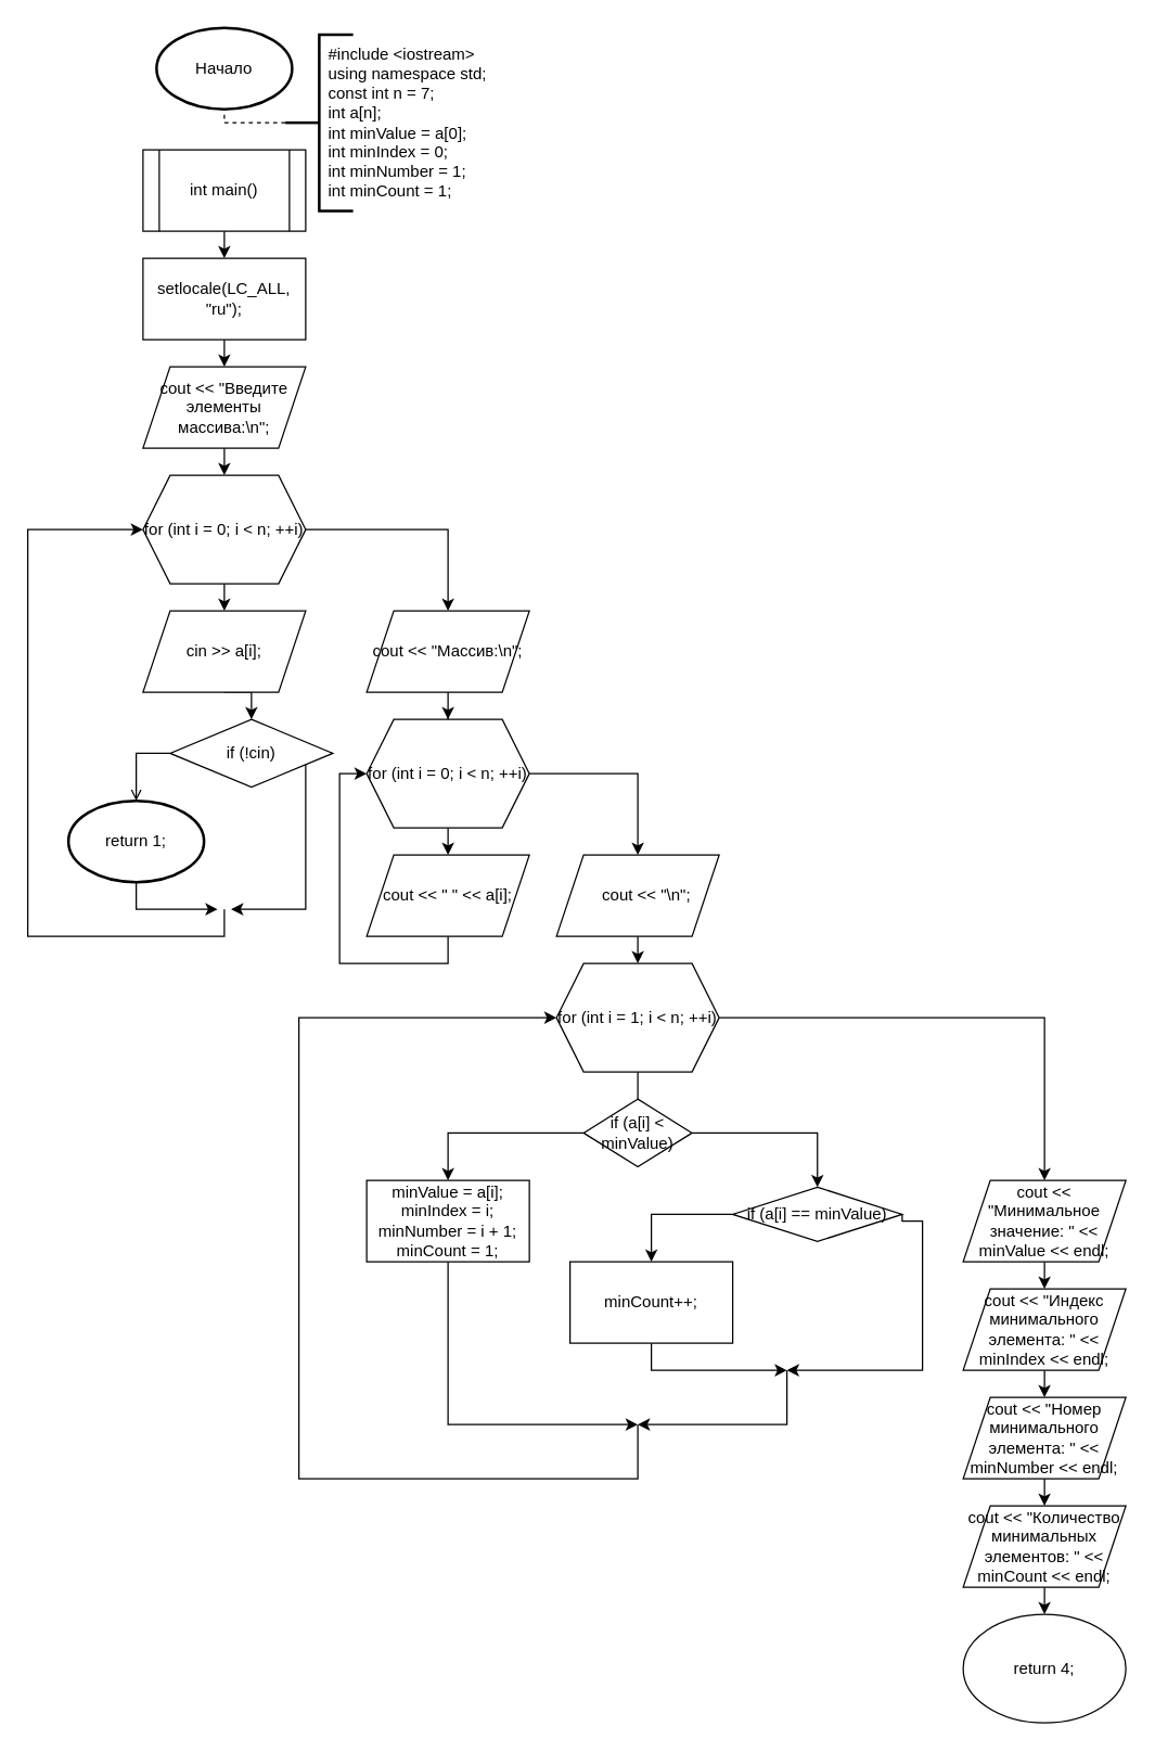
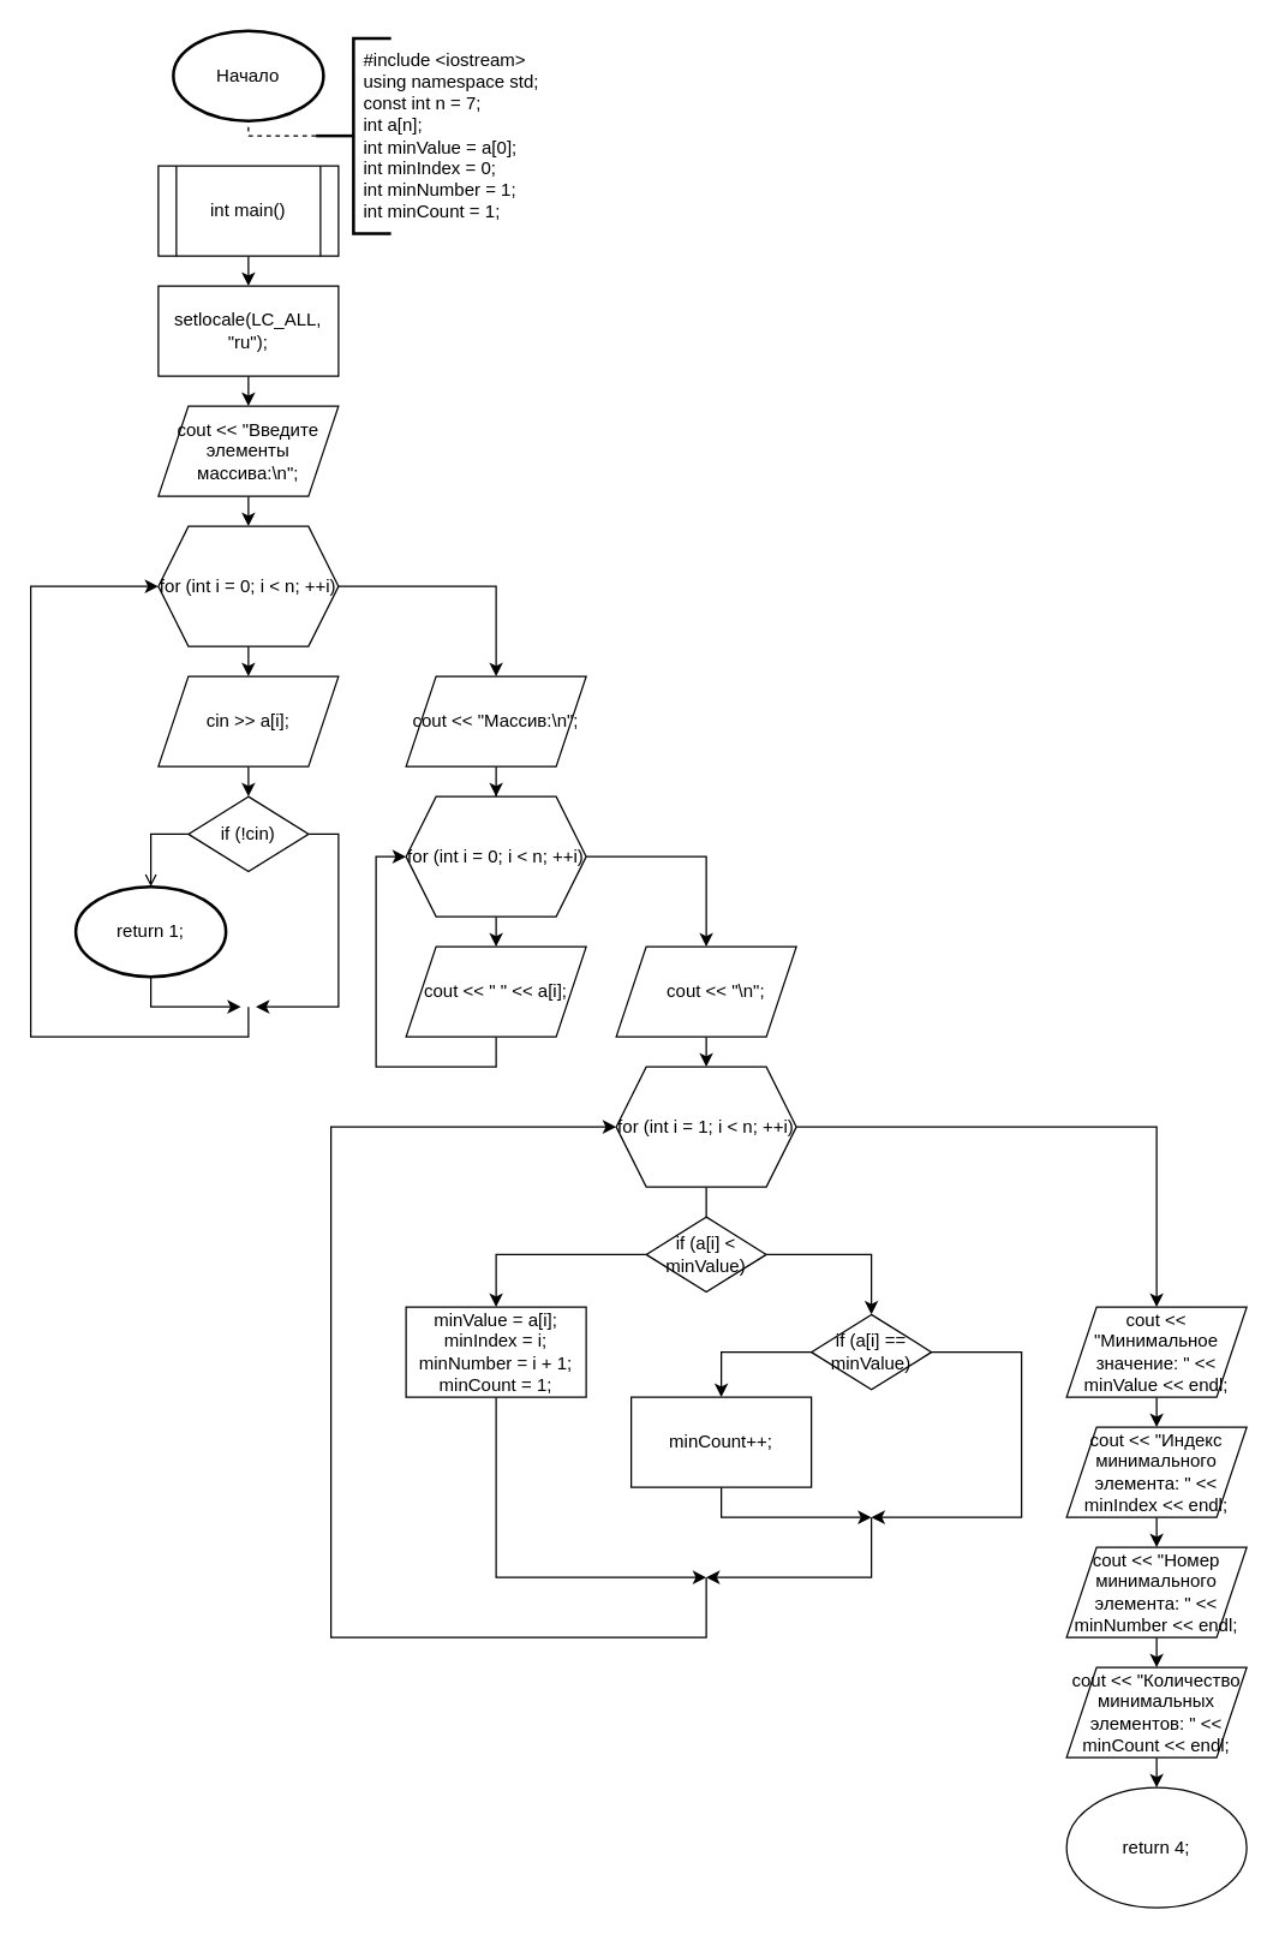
  <mxCell id="0" />
  <mxCell id="1" parent="0" />
  <mxCell id="2" value="Начало" style="strokeWidth=2;html=1;shape=mxgraph.flowchart.start_1;whiteSpace=wrap;" vertex="1" parent="1"><mxGeometry x="115" y="20" width="100" height="60" as="geometry" /></mxCell>
  <mxCell id="3" value="" style="strokeWidth=2;html=1;shape=mxgraph.flowchart.annotation_2;align=left;labelPosition=right;pointerEvents=1;" vertex="1" parent="1"><mxGeometry x="210" y="25" width="50" height="130" as="geometry" /></mxCell>
  <mxCell id="4" value="" style="endArrow=none;dashed=1;html=1;rounded=0;entryX=0.5;entryY=1;entryDx=0;entryDy=0;entryPerimeter=0;exitX=0;exitY=0.5;exitDx=0;exitDy=0;exitPerimeter=0;" edge="1" parent="1" source="3" target="2"><mxGeometry width="50" height="50" relative="1" as="geometry"><mxPoint x="70" y="240" as="sourcePoint" /><mxPoint x="120" y="190" as="targetPoint" /><Array as="points"><mxPoint x="165" y="90" /></Array></mxGeometry></mxCell>
  <mxCell id="5" value="&lt;div&gt;#include &amp;lt;iostream&amp;gt;&lt;/div&gt;&lt;div&gt;using namespace std;&lt;/div&gt;&lt;div&gt;&lt;div&gt;const int n = 7;&lt;/div&gt;&lt;div&gt;int a[n];&lt;/div&gt;&lt;/div&gt;&lt;div&gt;&lt;div&gt;int minValue = a[0];&lt;/div&gt;&lt;div&gt;int minIndex = 0;&lt;/div&gt;&lt;div&gt;int minNumber = 1;&lt;/div&gt;&lt;div&gt;int minCount = 1;&lt;/div&gt;&lt;/div&gt;" style="text;html=1;align=left;verticalAlign=middle;resizable=0;points=[];autosize=1;strokeColor=none;fillColor=none;" vertex="1" parent="1"><mxGeometry x="240" y="25" width="140" height="130" as="geometry" /></mxCell>
  <mxCell id="6" style="edgeStyle=orthogonalEdgeStyle;rounded=0;orthogonalLoop=1;jettySize=auto;html=1;exitX=0.5;exitY=1;exitDx=0;exitDy=0;entryX=0.5;entryY=0;entryDx=0;entryDy=0;" edge="1" parent="1" source="7" target="9"><mxGeometry relative="1" as="geometry" /></mxCell>
  <mxCell id="7" value="int main()" style="shape=process;whiteSpace=wrap;html=1;backgroundOutline=1;" vertex="1" parent="1"><mxGeometry x="105" y="110" width="120" height="60" as="geometry" /></mxCell>
  <mxCell id="8" style="edgeStyle=orthogonalEdgeStyle;rounded=0;orthogonalLoop=1;jettySize=auto;html=1;exitX=0.5;exitY=1;exitDx=0;exitDy=0;entryX=0.5;entryY=0;entryDx=0;entryDy=0;" edge="1" parent="1" source="9" target="11"><mxGeometry relative="1" as="geometry" /></mxCell>
  <mxCell id="9" value="setlocale(LC_ALL, &quot;ru&quot;);" style="rounded=0;whiteSpace=wrap;html=1;" vertex="1" parent="1"><mxGeometry x="105" y="190" width="120" height="60" as="geometry" /></mxCell>
  <mxCell id="10" style="edgeStyle=orthogonalEdgeStyle;rounded=0;orthogonalLoop=1;jettySize=auto;html=1;exitX=0.5;exitY=1;exitDx=0;exitDy=0;entryX=0.5;entryY=0;entryDx=0;entryDy=0;" edge="1" parent="1" source="11" target="14"><mxGeometry relative="1" as="geometry" /></mxCell>
  <mxCell id="11" value="cout &amp;lt;&amp;lt; &quot;Введите элементы массива:\n&quot;;" style="shape=parallelogram;perimeter=parallelogramPerimeter;whiteSpace=wrap;html=1;fixedSize=1;" vertex="1" parent="1"><mxGeometry x="105" y="270" width="120" height="60" as="geometry" /></mxCell>
  <mxCell id="12" style="edgeStyle=orthogonalEdgeStyle;rounded=0;orthogonalLoop=1;jettySize=auto;html=1;exitX=0.5;exitY=1;exitDx=0;exitDy=0;entryX=0.5;entryY=0;entryDx=0;entryDy=0;" edge="1" parent="1" source="14" target="16"><mxGeometry relative="1" as="geometry" /></mxCell>
  <mxCell id="13" style="edgeStyle=orthogonalEdgeStyle;rounded=0;orthogonalLoop=1;jettySize=auto;html=1;exitX=1;exitY=0.5;exitDx=0;exitDy=0;entryX=0.5;entryY=0;entryDx=0;entryDy=0;" edge="1" parent="1" source="14" target="24"><mxGeometry relative="1" as="geometry" /></mxCell>
  <mxCell id="14" value="for (int i = 0; i &amp;lt; n; ++i)" style="shape=hexagon;perimeter=hexagonPerimeter2;whiteSpace=wrap;html=1;fixedSize=1;" vertex="1" parent="1"><mxGeometry x="105" y="350" width="120" height="80" as="geometry" /></mxCell>
  <mxCell id="15" style="edgeStyle=orthogonalEdgeStyle;rounded=0;orthogonalLoop=1;jettySize=auto;html=1;exitX=0.5;exitY=1;exitDx=0;exitDy=0;entryX=0.5;entryY=0;entryDx=0;entryDy=0;" edge="1" parent="1" source="16" target="18"><mxGeometry relative="1" as="geometry" /></mxCell>
  <mxCell id="16" value="cin &amp;gt;&amp;gt; a[i];" style="shape=parallelogram;perimeter=parallelogramPerimeter;whiteSpace=wrap;html=1;fixedSize=1;" vertex="1" parent="1"><mxGeometry x="105" y="450" width="120" height="60" as="geometry" /></mxCell>
  <mxCell id="17" style="edgeStyle=orthogonalEdgeStyle;rounded=0;orthogonalLoop=1;jettySize=auto;html=1;exitX=1;exitY=0.5;exitDx=0;exitDy=0;" edge="1" parent="1" source="18"><mxGeometry relative="1" as="geometry"><mxPoint x="170" y="670" as="targetPoint" /><Array as="points"><mxPoint x="225" y="555" /><mxPoint x="225" y="670" /></Array></mxGeometry></mxCell>
- <mxCell id="18" value="if (!cin)" style="rhombus;whiteSpace=wrap;html=1;" vertex="1" parent="1"><mxGeometry x="125" y="530" width="120" height="50" as="geometry" /></mxCell>
+ <mxCell id="18" value="if (!cin)" style="rhombus;whiteSpace=wrap;html=1;" vertex="1" parent="1"><mxGeometry x="125" y="530" width="80" height="50" as="geometry" /></mxCell>
  <mxCell id="19" style="edgeStyle=orthogonalEdgeStyle;rounded=0;orthogonalLoop=1;jettySize=auto;html=1;exitX=0.5;exitY=1;exitDx=0;exitDy=0;exitPerimeter=0;" edge="1" parent="1" source="20"><mxGeometry relative="1" as="geometry"><mxPoint x="160" y="670" as="targetPoint" /><Array as="points"><mxPoint x="100" y="670" /></Array></mxGeometry></mxCell>
  <mxCell id="20" value="return 1;" style="strokeWidth=2;html=1;shape=mxgraph.flowchart.start_1;whiteSpace=wrap;" vertex="1" parent="1"><mxGeometry x="50" y="590" width="100" height="60" as="geometry" /></mxCell>
  <mxCell id="21" style="edgeStyle=orthogonalEdgeStyle;rounded=0;orthogonalLoop=1;jettySize=auto;html=1;exitX=0;exitY=0.5;exitDx=0;exitDy=0;entryX=0.5;entryY=0;entryDx=0;entryDy=0;entryPerimeter=0;endArrow=open;" edge="1" parent="1" source="18" target="20"><mxGeometry relative="1" as="geometry" /></mxCell>
  <mxCell id="22" value="" style="endArrow=classic;html=1;rounded=0;entryX=0;entryY=0.5;entryDx=0;entryDy=0;" edge="1" parent="1" target="14"><mxGeometry width="50" height="50" relative="1" as="geometry"><mxPoint x="165" y="670" as="sourcePoint" /><mxPoint x="20" y="690" as="targetPoint" /><Array as="points"><mxPoint x="165" y="690" /><mxPoint x="20" y="690" /><mxPoint x="20" y="390" /></Array></mxGeometry></mxCell>
  <mxCell id="23" style="edgeStyle=orthogonalEdgeStyle;rounded=0;orthogonalLoop=1;jettySize=auto;html=1;exitX=0.5;exitY=1;exitDx=0;exitDy=0;" edge="1" parent="1" source="24" target="27"><mxGeometry relative="1" as="geometry" /></mxCell>
  <mxCell id="24" value="cout &amp;lt;&amp;lt; &quot;Массив:\n&quot;;" style="shape=parallelogram;perimeter=parallelogramPerimeter;whiteSpace=wrap;html=1;fixedSize=1;" vertex="1" parent="1"><mxGeometry x="270" y="450" width="120" height="60" as="geometry" /></mxCell>
  <mxCell id="25" style="edgeStyle=orthogonalEdgeStyle;rounded=0;orthogonalLoop=1;jettySize=auto;html=1;exitX=0.5;exitY=1;exitDx=0;exitDy=0;entryX=0.5;entryY=0;entryDx=0;entryDy=0;" edge="1" parent="1" source="27" target="29"><mxGeometry relative="1" as="geometry" /></mxCell>
  <mxCell id="26" style="edgeStyle=orthogonalEdgeStyle;rounded=0;orthogonalLoop=1;jettySize=auto;html=1;exitX=1;exitY=0.5;exitDx=0;exitDy=0;entryX=0.5;entryY=0;entryDx=0;entryDy=0;" edge="1" parent="1" source="27" target="31"><mxGeometry relative="1" as="geometry" /></mxCell>
  <mxCell id="27" value="for (int i = 0; i &amp;lt; n; ++i)" style="shape=hexagon;perimeter=hexagonPerimeter2;whiteSpace=wrap;html=1;fixedSize=1;" vertex="1" parent="1"><mxGeometry x="270" y="530" width="120" height="80" as="geometry" /></mxCell>
  <mxCell id="28" style="edgeStyle=orthogonalEdgeStyle;rounded=0;orthogonalLoop=1;jettySize=auto;html=1;exitX=0.5;exitY=1;exitDx=0;exitDy=0;entryX=0;entryY=0.5;entryDx=0;entryDy=0;" edge="1" parent="1" source="29" target="27"><mxGeometry relative="1" as="geometry" /></mxCell>
  <mxCell id="29" value="cout &lt;&lt; &quot; &quot; &lt;&lt; a[i];" style="shape=parallelogram;perimeter=parallelogramPerimeter;whiteSpace=wrap;html=1;fixedSize=1;" vertex="1" parent="1"><mxGeometry x="270" y="630" width="120" height="60" as="geometry" /></mxCell>
  <mxCell id="30" style="edgeStyle=orthogonalEdgeStyle;rounded=0;orthogonalLoop=1;jettySize=auto;html=1;exitX=0.5;exitY=1;exitDx=0;exitDy=0;entryX=0.5;entryY=0;entryDx=0;entryDy=0;" edge="1" parent="1" source="31" target="34"><mxGeometry relative="1" as="geometry" /></mxCell>
  <mxCell id="31" value="&lt;div&gt;&amp;nbsp; &amp;nbsp; cout &amp;lt;&amp;lt; &quot;\n&quot;;&lt;/div&gt;" style="shape=parallelogram;perimeter=parallelogramPerimeter;whiteSpace=wrap;html=1;fixedSize=1;" vertex="1" parent="1"><mxGeometry x="410" y="630" width="120" height="60" as="geometry" /></mxCell>
  <mxCell id="32" style="edgeStyle=orthogonalEdgeStyle;rounded=0;orthogonalLoop=1;jettySize=auto;html=1;exitX=0.5;exitY=1;exitDx=0;exitDy=0;entryX=0.5;entryY=0;entryDx=0;entryDy=0;endArrow=none;" edge="1" parent="1" source="34" target="37"><mxGeometry relative="1" as="geometry" /></mxCell>
  <mxCell id="33" style="edgeStyle=orthogonalEdgeStyle;rounded=0;orthogonalLoop=1;jettySize=auto;html=1;exitX=1;exitY=0.5;exitDx=0;exitDy=0;entryX=0.5;entryY=0;entryDx=0;entryDy=0;" edge="1" parent="1" source="34" target="47"><mxGeometry relative="1" as="geometry" /></mxCell>
  <mxCell id="34" value="for (int i = 1; i &amp;lt; n; ++i)" style="shape=hexagon;perimeter=hexagonPerimeter2;whiteSpace=wrap;html=1;fixedSize=1;" vertex="1" parent="1"><mxGeometry x="410" y="710" width="120" height="80" as="geometry" /></mxCell>
  <mxCell id="35" style="edgeStyle=orthogonalEdgeStyle;rounded=0;orthogonalLoop=1;jettySize=auto;html=1;exitX=0;exitY=0.5;exitDx=0;exitDy=0;entryX=0.5;entryY=0;entryDx=0;entryDy=0;" edge="1" parent="1" source="37" target="39"><mxGeometry relative="1" as="geometry" /></mxCell>
  <mxCell id="36" style="edgeStyle=orthogonalEdgeStyle;rounded=0;orthogonalLoop=1;jettySize=auto;html=1;exitX=1;exitY=0.5;exitDx=0;exitDy=0;entryX=0.5;entryY=0;entryDx=0;entryDy=0;" edge="1" parent="1" source="37" target="42"><mxGeometry relative="1" as="geometry" /></mxCell>
  <mxCell id="37" value="if (a[i] &amp;lt; minValue)" style="rhombus;whiteSpace=wrap;html=1;" vertex="1" parent="1"><mxGeometry x="430" y="810" width="80" height="50" as="geometry" /></mxCell>
  <mxCell id="38" style="edgeStyle=orthogonalEdgeStyle;rounded=0;orthogonalLoop=1;jettySize=auto;html=1;exitX=0.5;exitY=1;exitDx=0;exitDy=0;" edge="1" parent="1" source="39"><mxGeometry relative="1" as="geometry"><mxPoint x="470" y="1050" as="targetPoint" /><Array as="points"><mxPoint x="330" y="1050" /></Array></mxGeometry></mxCell>
  <mxCell id="39" value="&lt;div&gt;minValue = a[i];&lt;/div&gt;&lt;div&gt;minIndex = i;&lt;/div&gt;&lt;div&gt;minNumber = i + 1;&lt;/div&gt;&lt;div&gt;minCount = 1;&lt;/div&gt;" style="rounded=0;whiteSpace=wrap;html=1;" vertex="1" parent="1"><mxGeometry x="270" y="870" width="120" height="60" as="geometry" /></mxCell>
  <mxCell id="40" style="edgeStyle=orthogonalEdgeStyle;rounded=0;orthogonalLoop=1;jettySize=auto;html=1;exitX=0;exitY=0.5;exitDx=0;exitDy=0;entryX=0.5;entryY=0;entryDx=0;entryDy=0;" edge="1" parent="1" source="42" target="44"><mxGeometry relative="1" as="geometry" /></mxCell>
  <mxCell id="41" style="edgeStyle=orthogonalEdgeStyle;rounded=0;orthogonalLoop=1;jettySize=auto;html=1;exitX=1;exitY=0.5;exitDx=0;exitDy=0;" edge="1" parent="1" source="42"><mxGeometry relative="1" as="geometry"><mxPoint x="580" y="1010" as="targetPoint" /><Array as="points"><mxPoint x="680" y="900" /><mxPoint x="680" y="1010" /></Array></mxGeometry></mxCell>
- <mxCell id="42" value="if (a[i] == minValue)" style="rhombus;whiteSpace=wrap;html=1;" vertex="1" parent="1"><mxGeometry x="540" y="875" width="125" height="40" as="geometry" /></mxCell>
+ <mxCell id="42" value="if (a[i] == minValue)" style="rhombus;whiteSpace=wrap;html=1;" vertex="1" parent="1"><mxGeometry x="540" y="875" width="80" height="50" as="geometry" /></mxCell>
  <mxCell id="43" style="edgeStyle=orthogonalEdgeStyle;rounded=0;orthogonalLoop=1;jettySize=auto;html=1;exitX=0.5;exitY=1;exitDx=0;exitDy=0;" edge="1" parent="1" source="44"><mxGeometry relative="1" as="geometry"><mxPoint x="580" y="1010" as="targetPoint" /><Array as="points"><mxPoint x="480" y="1010" /></Array></mxGeometry></mxCell>
  <mxCell id="44" value="minCount++;" style="rounded=0;whiteSpace=wrap;html=1;" vertex="1" parent="1"><mxGeometry x="420" y="930" width="120" height="60" as="geometry" /></mxCell>
  <mxCell id="45" value="" style="endArrow=classic;html=1;rounded=0;" edge="1" parent="1"><mxGeometry width="50" height="50" relative="1" as="geometry"><mxPoint x="580" y="1010" as="sourcePoint" /><mxPoint x="470" y="1050" as="targetPoint" /><Array as="points"><mxPoint x="580" y="1050" /></Array></mxGeometry></mxCell>
  <mxCell id="46" style="edgeStyle=orthogonalEdgeStyle;rounded=0;orthogonalLoop=1;jettySize=auto;html=1;exitX=0.5;exitY=1;exitDx=0;exitDy=0;entryX=0.5;entryY=0;entryDx=0;entryDy=0;" edge="1" parent="1" source="47" target="49"><mxGeometry relative="1" as="geometry" /></mxCell>
  <mxCell id="47" value="cout &amp;lt;&amp;lt; &quot;Минимальное значение: &quot; &amp;lt;&amp;lt; minValue &amp;lt;&amp;lt; endl;" style="shape=parallelogram;perimeter=parallelogramPerimeter;whiteSpace=wrap;html=1;fixedSize=1;" vertex="1" parent="1"><mxGeometry x="710" y="870" width="120" height="60" as="geometry" /></mxCell>
  <mxCell id="48" style="edgeStyle=orthogonalEdgeStyle;rounded=0;orthogonalLoop=1;jettySize=auto;html=1;exitX=0.5;exitY=1;exitDx=0;exitDy=0;entryX=0.5;entryY=0;entryDx=0;entryDy=0;" edge="1" parent="1" source="49" target="51"><mxGeometry relative="1" as="geometry" /></mxCell>
  <mxCell id="49" value="cout &amp;lt;&amp;lt; &quot;Индекс минимального элемента: &quot; &amp;lt;&amp;lt; minIndex &amp;lt;&amp;lt; endl;" style="shape=parallelogram;perimeter=parallelogramPerimeter;whiteSpace=wrap;html=1;fixedSize=1;" vertex="1" parent="1"><mxGeometry x="710" y="950" width="120" height="60" as="geometry" /></mxCell>
  <mxCell id="50" style="edgeStyle=orthogonalEdgeStyle;rounded=0;orthogonalLoop=1;jettySize=auto;html=1;exitX=0.5;exitY=1;exitDx=0;exitDy=0;entryX=0.5;entryY=0;entryDx=0;entryDy=0;" edge="1" parent="1" source="51" target="53"><mxGeometry relative="1" as="geometry" /></mxCell>
  <mxCell id="51" value="cout &amp;lt;&amp;lt; &quot;Номер минимального элемента: &quot; &amp;lt;&amp;lt; minNumber &amp;lt;&amp;lt; endl;" style="shape=parallelogram;perimeter=parallelogramPerimeter;whiteSpace=wrap;html=1;fixedSize=1;" vertex="1" parent="1"><mxGeometry x="710" y="1030" width="120" height="60" as="geometry" /></mxCell>
  <mxCell id="52" style="edgeStyle=orthogonalEdgeStyle;rounded=0;orthogonalLoop=1;jettySize=auto;html=1;exitX=0.5;exitY=1;exitDx=0;exitDy=0;entryX=0.5;entryY=0;entryDx=0;entryDy=0;" edge="1" parent="1" source="53" target="54"><mxGeometry relative="1" as="geometry" /></mxCell>
  <mxCell id="53" value="cout &amp;lt;&amp;lt; &quot;Количество минимальных элементов: &quot; &amp;lt;&amp;lt; minCount &amp;lt;&amp;lt; endl;" style="shape=parallelogram;perimeter=parallelogramPerimeter;whiteSpace=wrap;html=1;fixedSize=1;" vertex="1" parent="1"><mxGeometry x="710" y="1110" width="120" height="60" as="geometry" /></mxCell>
  <mxCell id="54" value="return 4;" style="ellipse;whiteSpace=wrap;html=1;" vertex="1" parent="1"><mxGeometry x="710" y="1190" width="120" height="80" as="geometry" /></mxCell>
  <mxCell id="55" value="" style="endArrow=classic;html=1;rounded=0;entryX=0;entryY=0.5;entryDx=0;entryDy=0;" edge="1" parent="1" target="34"><mxGeometry width="50" height="50" relative="1" as="geometry"><mxPoint x="470" y="1050" as="sourcePoint" /><mxPoint x="520" y="1000" as="targetPoint" /><Array as="points"><mxPoint x="470" y="1090" /><mxPoint x="220" y="1090" /><mxPoint x="220" y="750" /></Array></mxGeometry></mxCell>
